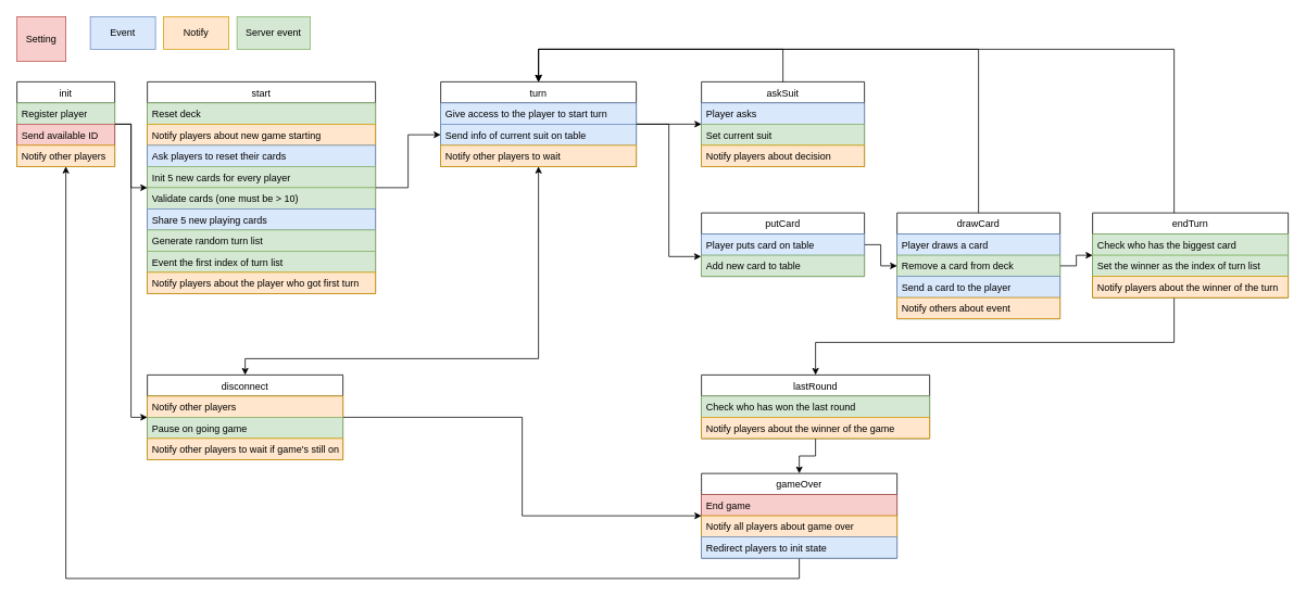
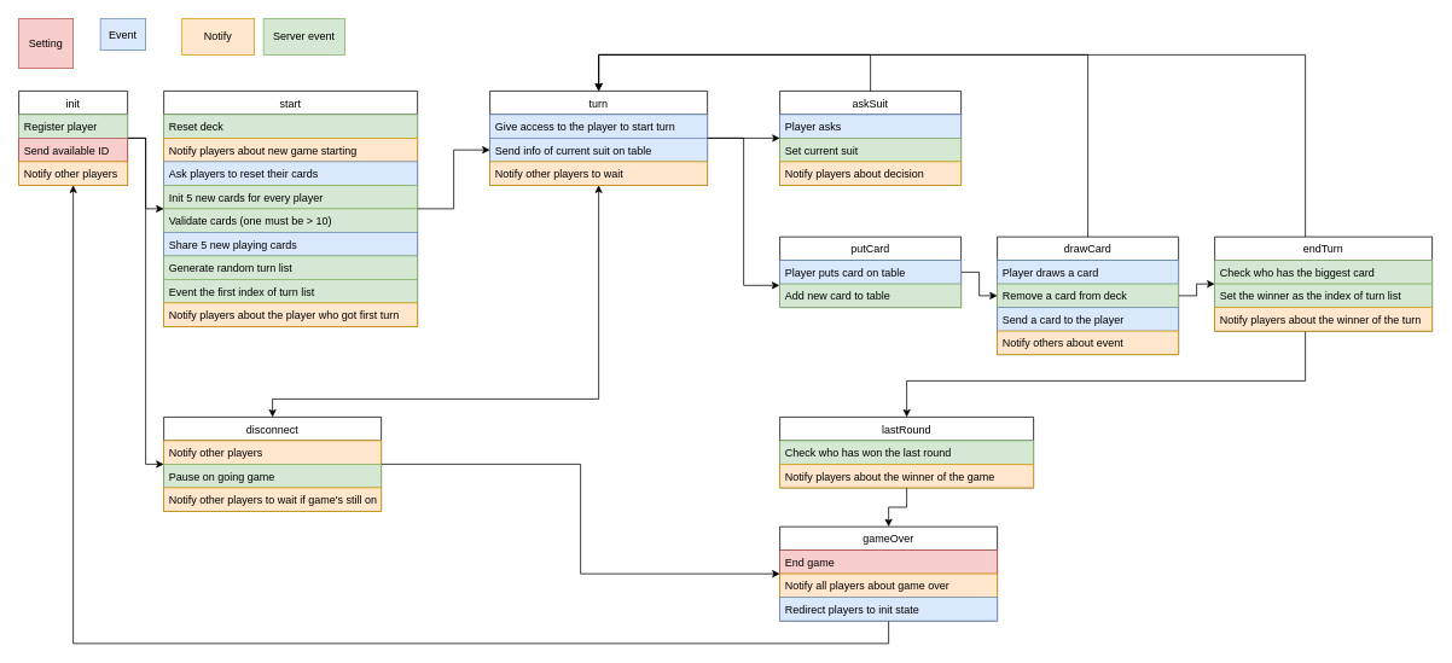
  <mxCell id="0" />
  <mxCell id="1" parent="0" />
  <mxCell id="2" style="edgeStyle=orthogonalEdgeStyle;rounded=0;orthogonalLoop=1;jettySize=auto;html=1;exitX=1;exitY=0.5;exitDx=0;exitDy=0;entryX=0;entryY=0.5;entryDx=0;entryDy=0;" edge="1" parent="1" source="4" target="9"><mxGeometry relative="1" as="geometry" /></mxCell>
  <mxCell id="3" style="edgeStyle=orthogonalEdgeStyle;rounded=0;orthogonalLoop=1;jettySize=auto;html=1;entryX=0;entryY=0.5;entryDx=0;entryDy=0;" edge="1" parent="1" source="4" target="24"><mxGeometry relative="1" as="geometry" /></mxCell>
  <mxCell id="4" value="init" style="swimlane;fontStyle=0;childLayout=stackLayout;horizontal=1;startSize=26;fillColor=none;horizontalStack=0;resizeParent=1;resizeParentMax=0;resizeLast=0;collapsible=1;marginBottom=0;" vertex="1" parent="1"><mxGeometry x="20" y="100" width="120" height="104" as="geometry" /></mxCell>
  <mxCell id="5" value="Register player" style="text;strokeColor=#82b366;fillColor=#d5e8d4;align=left;verticalAlign=top;spacingLeft=4;spacingRight=4;overflow=hidden;rotatable=0;points=[[0,0.5],[1,0.5]];portConstraint=eastwest;" vertex="1" parent="4"><mxGeometry y="26" width="120" height="26" as="geometry" /></mxCell>
  <mxCell id="6" value="Send available ID" style="text;strokeColor=#b85450;fillColor=#f8cecc;align=left;verticalAlign=top;spacingLeft=4;spacingRight=4;overflow=hidden;rotatable=0;points=[[0,0.5],[1,0.5]];portConstraint=eastwest;" vertex="1" parent="4"><mxGeometry y="52" width="120" height="26" as="geometry" /></mxCell>
  <mxCell id="7" value="Notify other players" style="text;strokeColor=#d79b00;fillColor=#ffe6cc;align=left;verticalAlign=top;spacingLeft=4;spacingRight=4;overflow=hidden;rotatable=0;points=[[0,0.5],[1,0.5]];portConstraint=eastwest;" vertex="1" parent="4"><mxGeometry y="78" width="120" height="26" as="geometry" /></mxCell>
  <mxCell id="8" style="edgeStyle=orthogonalEdgeStyle;rounded=0;orthogonalLoop=1;jettySize=auto;html=1;entryX=0;entryY=0.5;entryDx=0;entryDy=0;" edge="1" parent="1" source="9" target="32"><mxGeometry relative="1" as="geometry" /></mxCell>
  <mxCell id="9" value="start" style="swimlane;fontStyle=0;childLayout=stackLayout;horizontal=1;startSize=26;fillColor=none;horizontalStack=0;resizeParent=1;resizeParentMax=0;resizeLast=0;collapsible=1;marginBottom=0;" vertex="1" parent="1"><mxGeometry x="180" y="100" width="280" height="260" as="geometry" /></mxCell>
  <mxCell id="10" value="Reset deck" style="text;strokeColor=#82b366;fillColor=#d5e8d4;align=left;verticalAlign=top;spacingLeft=4;spacingRight=4;overflow=hidden;rotatable=0;points=[[0,0.5],[1,0.5]];portConstraint=eastwest;" vertex="1" parent="9"><mxGeometry y="26" width="280" height="26" as="geometry" /></mxCell>
  <mxCell id="11" value="Notify players about new game starting" style="text;strokeColor=#d79b00;fillColor=#ffe6cc;align=left;verticalAlign=top;spacingLeft=4;spacingRight=4;overflow=hidden;rotatable=0;points=[[0,0.5],[1,0.5]];portConstraint=eastwest;" vertex="1" parent="9"><mxGeometry y="52" width="280" height="26" as="geometry" /></mxCell>
  <mxCell id="12" value="Ask players to reset their cards" style="text;strokeColor=#6c8ebf;fillColor=#dae8fc;align=left;verticalAlign=top;spacingLeft=4;spacingRight=4;overflow=hidden;rotatable=0;points=[[0,0.5],[1,0.5]];portConstraint=eastwest;" vertex="1" parent="9"><mxGeometry y="78" width="280" height="26" as="geometry" /></mxCell>
  <mxCell id="13" value="Init 5 new cards for every player" style="text;strokeColor=#82b366;fillColor=#d5e8d4;align=left;verticalAlign=top;spacingLeft=4;spacingRight=4;overflow=hidden;rotatable=0;points=[[0,0.5],[1,0.5]];portConstraint=eastwest;" vertex="1" parent="9"><mxGeometry y="104" width="280" height="26" as="geometry" /></mxCell>
  <mxCell id="14" value="Validate cards (one must be &gt; 10)" style="text;strokeColor=#82b366;fillColor=#d5e8d4;align=left;verticalAlign=top;spacingLeft=4;spacingRight=4;overflow=hidden;rotatable=0;points=[[0,0.5],[1,0.5]];portConstraint=eastwest;" vertex="1" parent="9"><mxGeometry y="130" width="280" height="26" as="geometry" /></mxCell>
  <mxCell id="15" value="Share 5 new playing cards" style="text;strokeColor=#6c8ebf;fillColor=#dae8fc;align=left;verticalAlign=top;spacingLeft=4;spacingRight=4;overflow=hidden;rotatable=0;points=[[0,0.5],[1,0.5]];portConstraint=eastwest;" vertex="1" parent="9"><mxGeometry y="156" width="280" height="26" as="geometry" /></mxCell>
  <mxCell id="16" value="Generate random turn list" style="text;strokeColor=#82b366;fillColor=#d5e8d4;align=left;verticalAlign=top;spacingLeft=4;spacingRight=4;overflow=hidden;rotatable=0;points=[[0,0.5],[1,0.5]];portConstraint=eastwest;" vertex="1" parent="9"><mxGeometry y="182" width="280" height="26" as="geometry" /></mxCell>
  <mxCell id="17" value="Event the first index of turn list" style="text;strokeColor=#82b366;fillColor=#d5e8d4;align=left;verticalAlign=top;spacingLeft=4;spacingRight=4;overflow=hidden;rotatable=0;points=[[0,0.5],[1,0.5]];portConstraint=eastwest;" vertex="1" parent="9"><mxGeometry y="208" width="280" height="26" as="geometry" /></mxCell>
  <mxCell id="18" value="Notify players about the player who got first turn" style="text;strokeColor=#d79b00;fillColor=#ffe6cc;align=left;verticalAlign=top;spacingLeft=4;spacingRight=4;overflow=hidden;rotatable=0;points=[[0,0.5],[1,0.5]];portConstraint=eastwest;" vertex="1" parent="9"><mxGeometry y="234" width="280" height="26" as="geometry" /></mxCell>
  <mxCell id="19" style="edgeStyle=orthogonalEdgeStyle;rounded=0;orthogonalLoop=1;jettySize=auto;html=1;" edge="1" parent="1" source="20" target="40"><mxGeometry relative="1" as="geometry" /></mxCell>
  <mxCell id="20" value="putCard" style="swimlane;fontStyle=0;childLayout=stackLayout;horizontal=1;startSize=26;fillColor=none;horizontalStack=0;resizeParent=1;resizeParentMax=0;resizeLast=0;collapsible=1;marginBottom=0;" vertex="1" parent="1"><mxGeometry x="860" y="261" width="200" height="78" as="geometry" /></mxCell>
  <mxCell id="21" value="Player puts card on table" style="text;strokeColor=#6c8ebf;fillColor=#dae8fc;align=left;verticalAlign=top;spacingLeft=4;spacingRight=4;overflow=hidden;rotatable=0;points=[[0,0.5],[1,0.5]];portConstraint=eastwest;" vertex="1" parent="20"><mxGeometry y="26" width="200" height="26" as="geometry" /></mxCell>
  <mxCell id="22" value="Add new card to table" style="text;strokeColor=#82b366;fillColor=#d5e8d4;align=left;verticalAlign=top;spacingLeft=4;spacingRight=4;overflow=hidden;rotatable=0;points=[[0,0.5],[1,0.5]];portConstraint=eastwest;" vertex="1" parent="20"><mxGeometry y="52" width="200" height="26" as="geometry" /></mxCell>
  <mxCell id="23" style="edgeStyle=orthogonalEdgeStyle;rounded=0;orthogonalLoop=1;jettySize=auto;html=1;entryX=0;entryY=0.5;entryDx=0;entryDy=0;" edge="1" parent="1" source="24" target="46"><mxGeometry relative="1" as="geometry" /></mxCell>
  <mxCell id="24" value="disconnect" style="swimlane;fontStyle=0;childLayout=stackLayout;horizontal=1;startSize=26;fillColor=none;horizontalStack=0;resizeParent=1;resizeParentMax=0;resizeLast=0;collapsible=1;marginBottom=0;" vertex="1" parent="1"><mxGeometry x="180" y="460" width="240" height="104" as="geometry" /></mxCell>
  <mxCell id="25" value="Notify other players" style="text;strokeColor=#d79b00;fillColor=#ffe6cc;align=left;verticalAlign=top;spacingLeft=4;spacingRight=4;overflow=hidden;rotatable=0;points=[[0,0.5],[1,0.5]];portConstraint=eastwest;" vertex="1" parent="24"><mxGeometry y="26" width="240" height="26" as="geometry" /></mxCell>
  <mxCell id="26" value="Pause on going game" style="text;strokeColor=#82b366;fillColor=#d5e8d4;align=left;verticalAlign=top;spacingLeft=4;spacingRight=4;overflow=hidden;rotatable=0;points=[[0,0.5],[1,0.5]];portConstraint=eastwest;" vertex="1" parent="24"><mxGeometry y="52" width="240" height="26" as="geometry" /></mxCell>
  <mxCell id="27" value="Notify other players to wait if game's still on" style="text;strokeColor=#d79b00;fillColor=#ffe6cc;align=left;verticalAlign=top;spacingLeft=4;spacingRight=4;overflow=hidden;rotatable=0;points=[[0,0.5],[1,0.5]];portConstraint=eastwest;" vertex="1" parent="24"><mxGeometry y="78" width="240" height="26" as="geometry" /></mxCell>
  <mxCell id="28" style="edgeStyle=orthogonalEdgeStyle;rounded=0;orthogonalLoop=1;jettySize=auto;html=1;entryX=0.5;entryY=0;entryDx=0;entryDy=0;exitX=0.5;exitY=1;exitDx=0;exitDy=0;startArrow=classic;startFill=1;" edge="1" parent="1" source="30" target="24"><mxGeometry relative="1" as="geometry"><Array as="points"><mxPoint x="660" y="440" /><mxPoint x="300" y="440" /></Array></mxGeometry></mxCell>
  <mxCell id="29" style="edgeStyle=orthogonalEdgeStyle;rounded=0;orthogonalLoop=1;jettySize=auto;html=1;" edge="1" parent="1" source="30" target="56"><mxGeometry relative="1" as="geometry" /></mxCell>
  <mxCell id="30" value="turn" style="swimlane;fontStyle=0;childLayout=stackLayout;horizontal=1;startSize=26;fillColor=none;horizontalStack=0;resizeParent=1;resizeParentMax=0;resizeLast=0;collapsible=1;marginBottom=0;" vertex="1" parent="1"><mxGeometry x="540" y="100" width="240" height="104" as="geometry" /></mxCell>
  <mxCell id="31" value="Give access to the player to start turn" style="text;strokeColor=#6c8ebf;fillColor=#dae8fc;align=left;verticalAlign=top;spacingLeft=4;spacingRight=4;overflow=hidden;rotatable=0;points=[[0,0.5],[1,0.5]];portConstraint=eastwest;" vertex="1" parent="30"><mxGeometry y="26" width="240" height="26" as="geometry" /></mxCell>
  <mxCell id="32" value="Send info of current suit on table" style="text;strokeColor=#6c8ebf;fillColor=#dae8fc;align=left;verticalAlign=top;spacingLeft=4;spacingRight=4;overflow=hidden;rotatable=0;points=[[0,0.5],[1,0.5]];portConstraint=eastwest;" vertex="1" parent="30"><mxGeometry y="52" width="240" height="26" as="geometry" /></mxCell>
  <mxCell id="33" value="Notify other players to wait" style="text;strokeColor=#d79b00;fillColor=#ffe6cc;align=left;verticalAlign=top;spacingLeft=4;spacingRight=4;overflow=hidden;rotatable=0;points=[[0,0.5],[1,0.5]];portConstraint=eastwest;" vertex="1" parent="30"><mxGeometry y="78" width="240" height="26" as="geometry" /></mxCell>
- <mxCell id="34" value="Event" style="rounded=0;whiteSpace=wrap;html=1;fillColor=#dae8fc;strokeColor=#6c8ebf;" vertex="1" parent="1"><mxGeometry x="110" y="20" width="80" height="40" as="geometry" /></mxCell>
+ <mxCell id="34" value="Event" style="rounded=0;whiteSpace=wrap;html=1;fillColor=#dae8fc;strokeColor=#6c8ebf;" vertex="1" parent="1"><mxGeometry x="110" y="20" width="50" height="35" as="geometry" /></mxCell>
  <mxCell id="35" value="Notify" style="rounded=0;whiteSpace=wrap;html=1;fillColor=#ffe6cc;strokeColor=#d79b00;" vertex="1" parent="1"><mxGeometry x="200" y="20" width="80" height="40" as="geometry" /></mxCell>
  <mxCell id="36" value="Setting" style="rounded=0;whiteSpace=wrap;html=1;fillColor=#f8cecc;strokeColor=#b85450;" vertex="1" parent="1"><mxGeometry x="20" y="20" width="60" height="55" as="geometry" /></mxCell>
  <mxCell id="37" value="Server event" style="rounded=0;whiteSpace=wrap;html=1;fillColor=#d5e8d4;strokeColor=#82b366;" vertex="1" parent="1"><mxGeometry x="290" y="20" width="90" height="40" as="geometry" /></mxCell>
  <mxCell id="38" style="edgeStyle=orthogonalEdgeStyle;rounded=0;orthogonalLoop=1;jettySize=auto;html=1;exitX=0.5;exitY=0;exitDx=0;exitDy=0;entryX=0.5;entryY=0;entryDx=0;entryDy=0;" edge="1" parent="1" source="40" target="30"><mxGeometry relative="1" as="geometry"><Array as="points"><mxPoint x="1200" y="60" /><mxPoint x="660" y="60" /></Array></mxGeometry></mxCell>
  <mxCell id="39" style="edgeStyle=orthogonalEdgeStyle;rounded=0;orthogonalLoop=1;jettySize=auto;html=1;" edge="1" parent="1" source="40" target="62"><mxGeometry relative="1" as="geometry" /></mxCell>
  <mxCell id="40" value="drawCard" style="swimlane;fontStyle=0;childLayout=stackLayout;horizontal=1;startSize=26;fillColor=none;horizontalStack=0;resizeParent=1;resizeParentMax=0;resizeLast=0;collapsible=1;marginBottom=0;" vertex="1" parent="1"><mxGeometry x="1100" y="261" width="200" height="130" as="geometry" /></mxCell>
  <mxCell id="41" value="Player draws a card" style="text;strokeColor=#6c8ebf;fillColor=#dae8fc;align=left;verticalAlign=top;spacingLeft=4;spacingRight=4;overflow=hidden;rotatable=0;points=[[0,0.5],[1,0.5]];portConstraint=eastwest;" vertex="1" parent="40"><mxGeometry y="26" width="200" height="26" as="geometry" /></mxCell>
  <mxCell id="42" value="Remove a card from deck" style="text;strokeColor=#82b366;fillColor=#d5e8d4;align=left;verticalAlign=top;spacingLeft=4;spacingRight=4;overflow=hidden;rotatable=0;points=[[0,0.5],[1,0.5]];portConstraint=eastwest;" vertex="1" parent="40"><mxGeometry y="52" width="200" height="26" as="geometry" /></mxCell>
  <mxCell id="43" value="Send a card to the player" style="text;strokeColor=#6c8ebf;fillColor=#dae8fc;align=left;verticalAlign=top;spacingLeft=4;spacingRight=4;overflow=hidden;rotatable=0;points=[[0,0.5],[1,0.5]];portConstraint=eastwest;" vertex="1" parent="40"><mxGeometry y="78" width="200" height="26" as="geometry" /></mxCell>
  <mxCell id="44" value="Notify others about event" style="text;strokeColor=#d79b00;fillColor=#ffe6cc;align=left;verticalAlign=top;spacingLeft=4;spacingRight=4;overflow=hidden;rotatable=0;points=[[0,0.5],[1,0.5]];portConstraint=eastwest;" vertex="1" parent="40"><mxGeometry y="104" width="200" height="26" as="geometry" /></mxCell>
  <mxCell id="45" style="edgeStyle=orthogonalEdgeStyle;rounded=0;orthogonalLoop=1;jettySize=auto;html=1;entryX=0.5;entryY=1;entryDx=0;entryDy=0;startArrow=none;startFill=0;" edge="1" parent="1" source="46" target="4"><mxGeometry relative="1" as="geometry"><Array as="points"><mxPoint x="980" y="710" /><mxPoint x="80" y="710" /></Array></mxGeometry></mxCell>
  <mxCell id="46" value="gameOver" style="swimlane;fontStyle=0;childLayout=stackLayout;horizontal=1;startSize=26;fillColor=none;horizontalStack=0;resizeParent=1;resizeParentMax=0;resizeLast=0;collapsible=1;marginBottom=0;" vertex="1" parent="1"><mxGeometry x="860" y="581" width="240" height="104" as="geometry" /></mxCell>
  <mxCell id="47" value="End game" style="text;strokeColor=#b85450;fillColor=#f8cecc;align=left;verticalAlign=top;spacingLeft=4;spacingRight=4;overflow=hidden;rotatable=0;points=[[0,0.5],[1,0.5]];portConstraint=eastwest;" vertex="1" parent="46"><mxGeometry y="26" width="240" height="26" as="geometry" /></mxCell>
  <mxCell id="48" value="Notify all players about game over" style="text;strokeColor=#d79b00;fillColor=#ffe6cc;align=left;verticalAlign=top;spacingLeft=4;spacingRight=4;overflow=hidden;rotatable=0;points=[[0,0.5],[1,0.5]];portConstraint=eastwest;" vertex="1" parent="46"><mxGeometry y="52" width="240" height="26" as="geometry" /></mxCell>
  <mxCell id="49" value="Redirect players to init state" style="text;strokeColor=#6c8ebf;fillColor=#dae8fc;align=left;verticalAlign=top;spacingLeft=4;spacingRight=4;overflow=hidden;rotatable=0;points=[[0,0.5],[1,0.5]];portConstraint=eastwest;" vertex="1" parent="46"><mxGeometry y="78" width="240" height="26" as="geometry" /></mxCell>
  <mxCell id="50" style="edgeStyle=orthogonalEdgeStyle;rounded=0;orthogonalLoop=1;jettySize=auto;html=1;" edge="1" parent="1" source="51" target="46"><mxGeometry relative="1" as="geometry" /></mxCell>
  <mxCell id="51" value="lastRound" style="swimlane;fontStyle=0;childLayout=stackLayout;horizontal=1;startSize=26;fillColor=none;horizontalStack=0;resizeParent=1;resizeParentMax=0;resizeLast=0;collapsible=1;marginBottom=0;" vertex="1" parent="1"><mxGeometry x="860" y="460" width="280" height="78" as="geometry" /></mxCell>
  <mxCell id="52" value="Check who has won the last round" style="text;strokeColor=#82b366;fillColor=#d5e8d4;align=left;verticalAlign=top;spacingLeft=4;spacingRight=4;overflow=hidden;rotatable=0;points=[[0,0.5],[1,0.5]];portConstraint=eastwest;" vertex="1" parent="51"><mxGeometry y="26" width="280" height="26" as="geometry" /></mxCell>
  <mxCell id="53" value="Notify players about the winner of the game" style="text;strokeColor=#d79b00;fillColor=#ffe6cc;align=left;verticalAlign=top;spacingLeft=4;spacingRight=4;overflow=hidden;rotatable=0;points=[[0,0.5],[1,0.5]];portConstraint=eastwest;" vertex="1" parent="51"><mxGeometry y="52" width="280" height="26" as="geometry" /></mxCell>
  <mxCell id="54" style="edgeStyle=orthogonalEdgeStyle;rounded=0;orthogonalLoop=1;jettySize=auto;html=1;entryX=-0.002;entryY=1.06;entryDx=0;entryDy=0;entryPerimeter=0;" edge="1" parent="1" source="30" target="21"><mxGeometry relative="1" as="geometry"><mxPoint x="790" y="162" as="sourcePoint" /><mxPoint x="800" y="300" as="targetPoint" /><Array as="points"><mxPoint x="820" y="152" /><mxPoint x="820" y="314" /></Array></mxGeometry></mxCell>
  <mxCell id="55" style="edgeStyle=orthogonalEdgeStyle;rounded=0;orthogonalLoop=1;jettySize=auto;html=1;entryX=0.5;entryY=0;entryDx=0;entryDy=0;" edge="1" parent="1" source="56" target="30"><mxGeometry relative="1" as="geometry"><Array as="points"><mxPoint x="960" y="60" /><mxPoint x="660" y="60" /></Array></mxGeometry></mxCell>
  <mxCell id="56" value="askSuit" style="swimlane;fontStyle=0;childLayout=stackLayout;horizontal=1;startSize=26;fillColor=none;horizontalStack=0;resizeParent=1;resizeParentMax=0;resizeLast=0;collapsible=1;marginBottom=0;" vertex="1" parent="1"><mxGeometry x="860" y="100" width="200" height="104" as="geometry" /></mxCell>
  <mxCell id="57" value="Player asks" style="text;strokeColor=#6c8ebf;fillColor=#dae8fc;align=left;verticalAlign=top;spacingLeft=4;spacingRight=4;overflow=hidden;rotatable=0;points=[[0,0.5],[1,0.5]];portConstraint=eastwest;" vertex="1" parent="56"><mxGeometry y="26" width="200" height="26" as="geometry" /></mxCell>
  <mxCell id="58" value="Set current suit" style="text;strokeColor=#82b366;fillColor=#d5e8d4;align=left;verticalAlign=top;spacingLeft=4;spacingRight=4;overflow=hidden;rotatable=0;points=[[0,0.5],[1,0.5]];portConstraint=eastwest;" vertex="1" parent="56"><mxGeometry y="52" width="200" height="26" as="geometry" /></mxCell>
  <mxCell id="59" value="Notify players about decision" style="text;strokeColor=#d79b00;fillColor=#ffe6cc;align=left;verticalAlign=top;spacingLeft=4;spacingRight=4;overflow=hidden;rotatable=0;points=[[0,0.5],[1,0.5]];portConstraint=eastwest;" vertex="1" parent="56"><mxGeometry y="78" width="200" height="26" as="geometry" /></mxCell>
  <mxCell id="60" style="edgeStyle=orthogonalEdgeStyle;rounded=0;orthogonalLoop=1;jettySize=auto;html=1;entryX=0.5;entryY=0;entryDx=0;entryDy=0;" edge="1" parent="1" source="62" target="30"><mxGeometry relative="1" as="geometry"><Array as="points"><mxPoint x="1440" y="60" /><mxPoint x="660" y="60" /></Array></mxGeometry></mxCell>
  <mxCell id="61" style="edgeStyle=orthogonalEdgeStyle;rounded=0;orthogonalLoop=1;jettySize=auto;html=1;entryX=0.5;entryY=0;entryDx=0;entryDy=0;startArrow=none;startFill=0;" edge="1" parent="1" source="62" target="51"><mxGeometry relative="1" as="geometry"><Array as="points"><mxPoint x="1440" y="420" /><mxPoint x="1000" y="420" /></Array></mxGeometry></mxCell>
  <mxCell id="62" value="endTurn" style="swimlane;fontStyle=0;childLayout=stackLayout;horizontal=1;startSize=26;fillColor=none;horizontalStack=0;resizeParent=1;resizeParentMax=0;resizeLast=0;collapsible=1;marginBottom=0;" vertex="1" parent="1"><mxGeometry x="1340" y="261" width="240" height="104" as="geometry" /></mxCell>
  <mxCell id="63" value="Check who has the biggest card" style="text;strokeColor=#82b366;fillColor=#d5e8d4;align=left;verticalAlign=top;spacingLeft=4;spacingRight=4;overflow=hidden;rotatable=0;points=[[0,0.5],[1,0.5]];portConstraint=eastwest;" vertex="1" parent="62"><mxGeometry y="26" width="240" height="26" as="geometry" /></mxCell>
  <mxCell id="64" value="Set the winner as the index of turn list" style="text;strokeColor=#82b366;fillColor=#d5e8d4;align=left;verticalAlign=top;spacingLeft=4;spacingRight=4;overflow=hidden;rotatable=0;points=[[0,0.5],[1,0.5]];portConstraint=eastwest;" vertex="1" parent="62"><mxGeometry y="52" width="240" height="26" as="geometry" /></mxCell>
  <mxCell id="65" value="Notify players about the winner of the turn" style="text;strokeColor=#d79b00;fillColor=#ffe6cc;align=left;verticalAlign=top;spacingLeft=4;spacingRight=4;overflow=hidden;rotatable=0;points=[[0,0.5],[1,0.5]];portConstraint=eastwest;" vertex="1" parent="62"><mxGeometry y="78" width="240" height="26" as="geometry" /></mxCell>
